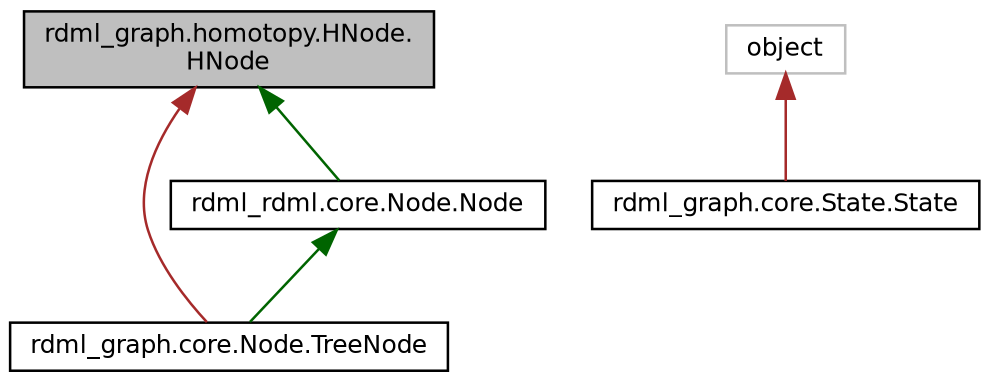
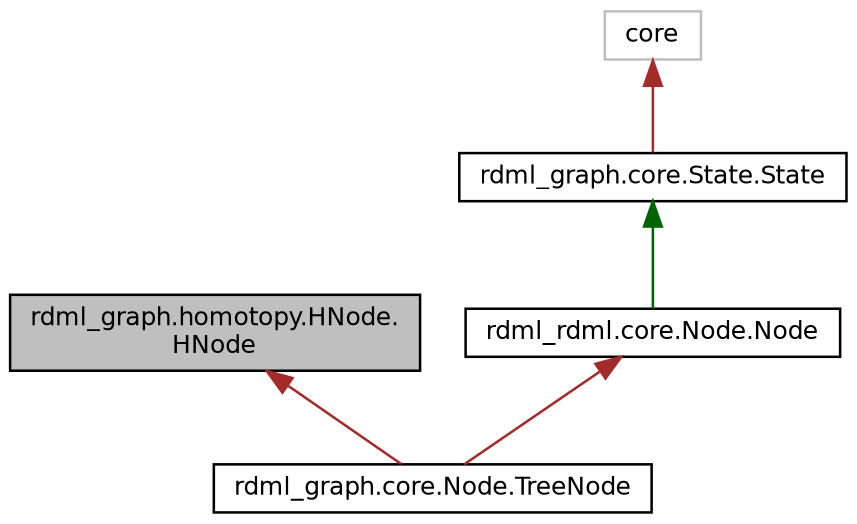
  digraph {
    node [color=black fillcolor=white fontname=Helvetica fontsize=10 shape=record style=filled]
    edge [color=brown dir=back fontname=Helvetica fontsize=10 labelfontname=Helvetica labelfontsize=10 style=solid]
    n1 [fillcolor=grey75 fontcolor=black height=0.2 label="rdml_graph.homotopy.HNode.\lHNode" width=0.4]
    n2 [height=0.2 label="rdml_graph.core.Node.TreeNode" width=0.4]
    n3 [height=0.2 label="rdml_rdml.core.Node.Node" width=0.4]
    n4 [height=0.2 label="rdml_graph.core.State.State" width=0.4]
-   n5 [color=grey75 height=0.2 label=object width=0.4]
+   n5 [color=grey75 height=0.2 label=core width=0.4]
    n1 -> n2
-   n3 -> n2 [color=darkgreen]
-   n1 -> n3 [color=darkgreen]
+   n3 -> n2
+   n4 -> n3 [color=darkgreen]
    n5 -> n4
  }
